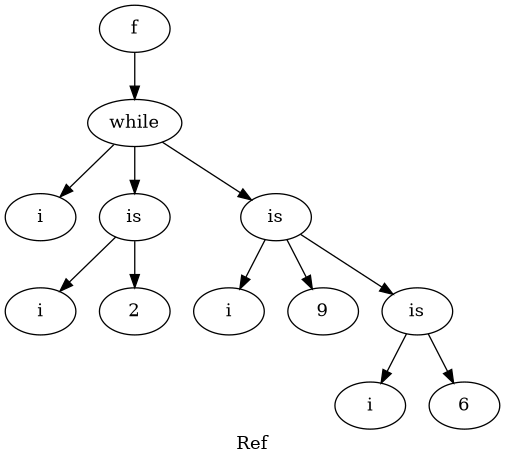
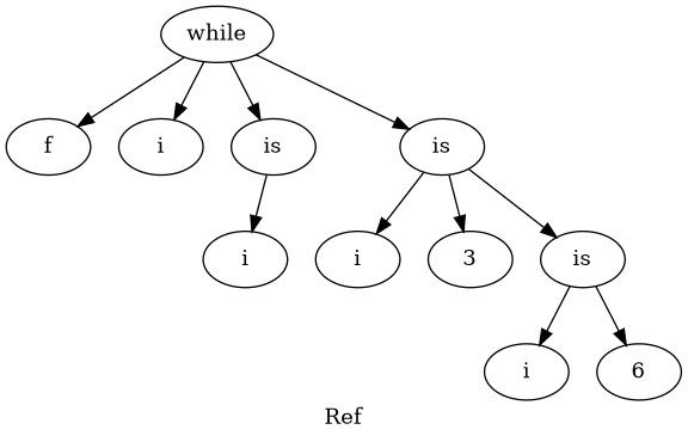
  digraph {
    label=Ref
    n1 [label=f]
    n2 [label=while]
    n3 [label=i]
    n4 [label=is]
    n5 [label=is]
    n6 [label=i]
-   n7 [label=2]
    n8 [label=i]
-   n9 [label=9]
+   n9 [label=3]
    n10 [label=is]
    n11 [label=i]
    n12 [label=6]
-   n1 -> n2
+   n2 -> n1
    n2 -> n3
    n2 -> n4
    n2 -> n5
    n4 -> n6
-   n4 -> n7
    n5 -> n8
    n5 -> n9
    n5 -> n10
    n10 -> n11
    n10 -> n12
  }
